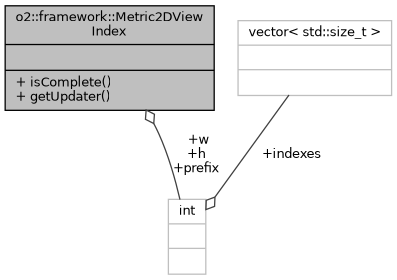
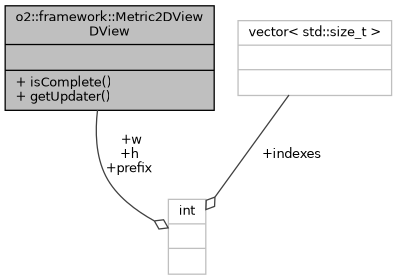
  digraph {
    node [color=grey75 fontname=Helvetica fontsize=10 shape=record]
    edge [arrowhead=odiamond color=grey25 fontname=Helvetica fontsize=10 labelfontname=Helvetica labelfontsize=10 style=solid]
-   n1 [color=black fillcolor=grey75 fontcolor=black height=0.2 label="{o2::framework::Metric2DView\lIndex\n||+ isComplete()\l+ getUpdater()\l}" style=filled width=0.4]
+   n1 [color=black fillcolor=grey75 fontcolor=black height=0.2 label="{o2::framework::Metric2DView\lDView\n||+ isComplete()\l+ getUpdater()\l}" style=filled width=0.4]
    n2 [height=0.2 label="{int\n||}" width=0.4]
    n3 [height=0.2 label="{vector\< std::size_t \>\n||}" width=0.4]
-   n2 -> n1 [label=" +w\n+h\n+prefix"]
+   n1 -> n2 [label=" +w\n+h\n+prefix"]
    n3 -> n2 [label=" +indexes"]
  }
